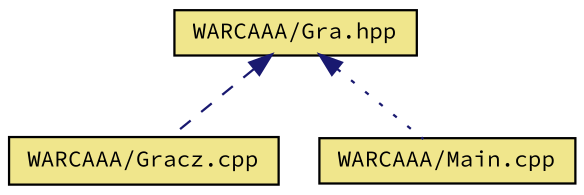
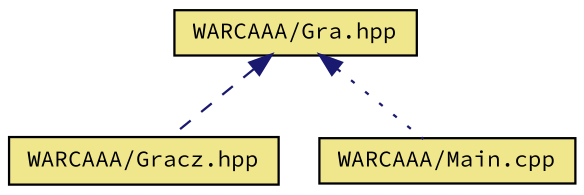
  digraph {
    fontname="Source Code Pro"
    node [color=black fillcolor=khaki fontname="Source Code Pro" fontsize=10 shape=record style=filled]
    edge [color=midnightblue dir=back fontname="Source Code Pro" fontsize=10 labelfontname=Helvetica labelfontsize=10]
    n1 [fontcolor=black height=0.2 label="WARCAAA/Gra.hpp" width=0.4]
-   n2 [height=0.2 label="WARCAAA/Gracz.cpp" width=0.4]
+   n2 [height=0.2 label="WARCAAA/Gracz.hpp" width=0.4]
    n3 [height=0.2 label="WARCAAA/Main.cpp" width=0.4]
    n1 -> n2 [style=dashed]
    n1 -> n3 [style=dotted]
  }
